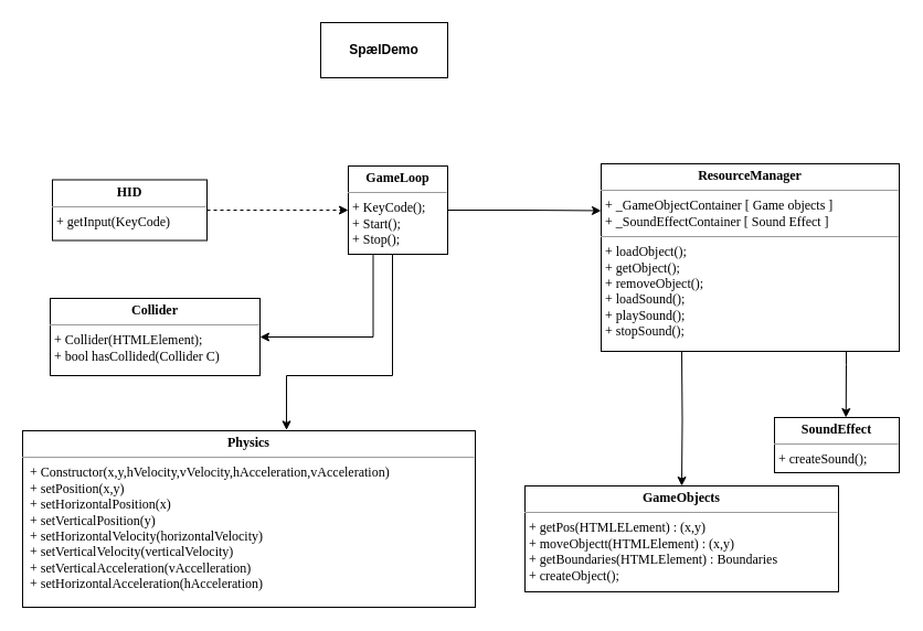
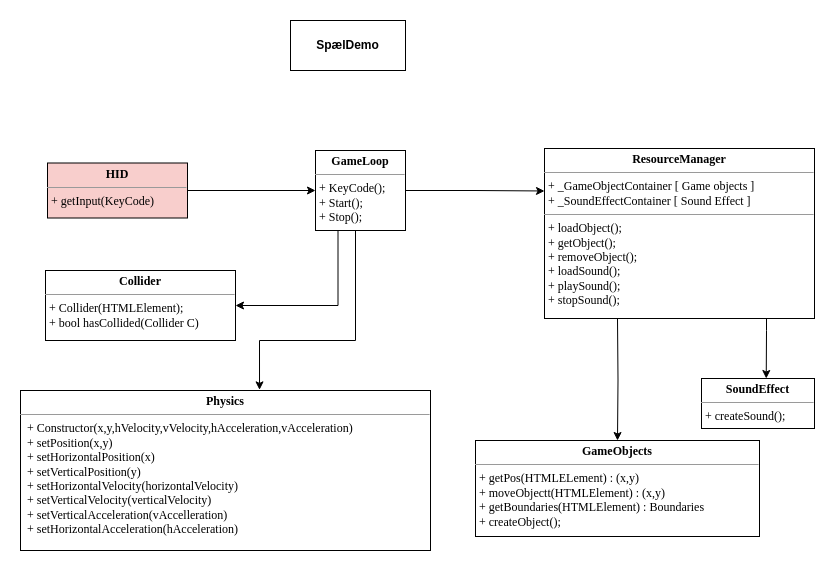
  <mxCell id="0" />
  <mxCell id="1" parent="0" />
  <mxCell id="2" style="edgeStyle=orthogonalEdgeStyle;rounded=0;orthogonalLoop=1;jettySize=auto;html=1;exitX=0.25;exitY=1;exitDx=0;exitDy=0;entryX=1;entryY=0.5;entryDx=0;entryDy=0;" parent="1" source="5" target="8" edge="1"><mxGeometry relative="1" as="geometry" /></mxCell>
  <mxCell id="3" style="edgeStyle=orthogonalEdgeStyle;rounded=0;orthogonalLoop=1;jettySize=auto;html=1;exitX=0.5;exitY=1;exitDx=0;exitDy=0;entryX=0.583;entryY=-0.004;entryDx=0;entryDy=0;entryPerimeter=0;" parent="1" source="5" target="9" edge="1"><mxGeometry relative="1" as="geometry"><Array as="points"><mxPoint x="355" y="230" /><mxPoint x="355" y="340" /><mxPoint x="259" y="340" /></Array></mxGeometry></mxCell>
  <mxCell id="4" style="edgeStyle=orthogonalEdgeStyle;rounded=0;orthogonalLoop=1;jettySize=auto;html=1;exitX=1;exitY=0.5;exitDx=0;exitDy=0;entryX=0;entryY=0.25;entryDx=0;entryDy=0;" parent="1" source="5" target="12" edge="1"><mxGeometry relative="1" as="geometry" /></mxCell>
  <mxCell id="5" value="&lt;p style=&quot;margin: 0px ; margin-top: 4px ; text-align: center&quot;&gt;&lt;b&gt;&lt;font face=&quot;Verdana&quot;&gt;GameLoop&lt;/font&gt;&lt;/b&gt;&lt;/p&gt;&lt;hr size=&quot;1&quot;&gt;&lt;p style=&quot;margin: 0px ; margin-left: 4px&quot;&gt;&lt;font face=&quot;Verdana&quot;&gt;+ KeyCode();&lt;br&gt;+ Start();&lt;/font&gt;&lt;/p&gt;&lt;p style=&quot;margin: 0px ; margin-left: 4px&quot;&gt;&lt;font face=&quot;Verdana&quot;&gt;+ Stop();&lt;/font&gt;&lt;/p&gt;" style="verticalAlign=top;align=left;overflow=fill;fontSize=12;fontFamily=Helvetica;html=1;" parent="1" vertex="1"><mxGeometry x="315" y="150" width="90" height="80" as="geometry" /></mxCell>
- <mxCell id="6" style="edgeStyle=orthogonalEdgeStyle;rounded=0;orthogonalLoop=1;jettySize=auto;html=1;exitX=1;exitY=0.5;exitDx=0;exitDy=0;dashed=1;" parent="1" source="7" target="5" edge="1"><mxGeometry relative="1" as="geometry" /></mxCell>
- <mxCell id="7" value="&lt;p style=&quot;margin: 0px ; margin-top: 4px ; text-align: center&quot;&gt;&lt;b&gt;&lt;font face=&quot;Verdana&quot;&gt;HID&lt;/font&gt;&lt;/b&gt;&lt;/p&gt;&lt;hr size=&quot;1&quot;&gt;&lt;p style=&quot;margin: 0px ; margin-left: 4px&quot;&gt;&lt;font face=&quot;Verdana&quot;&gt;+ getInput(KeyCode)&lt;/font&gt;&lt;br&gt;&lt;/p&gt;" style="verticalAlign=top;align=left;overflow=fill;fontSize=12;fontFamily=Helvetica;html=1;" parent="1" vertex="1"><mxGeometry x="47" y="162.5" width="140" height="55" as="geometry" /></mxCell>
+ <mxCell id="6" style="edgeStyle=orthogonalEdgeStyle;rounded=0;orthogonalLoop=1;jettySize=auto;html=1;exitX=1;exitY=0.5;exitDx=0;exitDy=0;" parent="1" source="7" target="5" edge="1"><mxGeometry relative="1" as="geometry" /></mxCell>
+ <mxCell id="7" value="&lt;p style=&quot;margin: 0px ; margin-top: 4px ; text-align: center&quot;&gt;&lt;b&gt;&lt;font face=&quot;Verdana&quot;&gt;HID&lt;/font&gt;&lt;/b&gt;&lt;/p&gt;&lt;hr size=&quot;1&quot;&gt;&lt;p style=&quot;margin: 0px ; margin-left: 4px&quot;&gt;&lt;font face=&quot;Verdana&quot;&gt;+ getInput(KeyCode)&lt;/font&gt;&lt;br&gt;&lt;/p&gt;" style="verticalAlign=top;align=left;overflow=fill;fontSize=12;fontFamily=Helvetica;html=1;fillColor=#f8cecc;" parent="1" vertex="1"><mxGeometry x="47" y="162.5" width="140" height="55" as="geometry" /></mxCell>
  <mxCell id="8" value="&lt;p style=&quot;margin: 0px ; margin-top: 4px ; text-align: center&quot;&gt;&lt;b&gt;&lt;font face=&quot;Verdana&quot;&gt;Collider&lt;/font&gt;&lt;/b&gt;&lt;/p&gt;&lt;hr size=&quot;1&quot;&gt;&lt;p style=&quot;margin: 0px ; margin-left: 4px&quot;&gt;&lt;font face=&quot;Verdana&quot;&gt;+ Collider(HTMLElement);&lt;/font&gt;&lt;/p&gt;&lt;p style=&quot;margin: 0px ; margin-left: 4px&quot;&gt;&lt;font face=&quot;Verdana&quot;&gt;+ bool hasCollided(Collider C)&lt;/font&gt;&lt;/p&gt;" style="verticalAlign=top;align=left;overflow=fill;fontSize=12;fontFamily=Helvetica;html=1;" parent="1" vertex="1"><mxGeometry x="45" y="270" width="190" height="70" as="geometry" /></mxCell>
  <mxCell id="9" value="&lt;p style=&quot;margin: 0px ; margin-top: 4px ; text-align: center&quot;&gt;&lt;b&gt;&lt;font face=&quot;Verdana&quot;&gt;Physics&lt;/font&gt;&lt;/b&gt;&lt;/p&gt;&lt;hr size=&quot;1&quot;&gt;&lt;p style=&quot;margin: 0px ; margin-left: 4px&quot;&gt;&lt;font face=&quot;Verdana&quot;&gt;&amp;nbsp;+ Constructor(x,y,hVelocity,vVelocity,hAcceleration,vAcceleration)&amp;nbsp;&lt;/font&gt;&lt;/p&gt;&lt;p style=&quot;margin: 0px ; margin-left: 4px&quot;&gt;&lt;font face=&quot;Verdana&quot;&gt;&amp;nbsp;+ setPosition(x,y)&lt;/font&gt;&lt;/p&gt;&lt;p style=&quot;margin: 0px ; margin-left: 4px&quot;&gt;&lt;font face=&quot;Verdana&quot;&gt;&amp;nbsp;+ setHorizontalPosition(x)&lt;/font&gt;&lt;/p&gt;&lt;p style=&quot;margin: 0px ; margin-left: 4px&quot;&gt;&lt;font face=&quot;Verdana&quot;&gt;&amp;nbsp;+ setVerticalPosition(y)&lt;/font&gt;&lt;/p&gt;&lt;p style=&quot;margin: 0px ; margin-left: 4px&quot;&gt;&lt;font face=&quot;Verdana&quot;&gt;&amp;nbsp;+ setHorizontalVelocity(horizontalVelocity)&lt;/font&gt;&lt;/p&gt;&lt;p style=&quot;margin: 0px ; margin-left: 4px&quot;&gt;&lt;font face=&quot;Verdana&quot;&gt;&amp;nbsp;+ setVerticalVelocity(verticalVelocity)&amp;nbsp;&lt;/font&gt;&lt;/p&gt;&lt;p style=&quot;margin: 0px ; margin-left: 4px&quot;&gt;&lt;font face=&quot;Verdana&quot;&gt;&amp;nbsp;+ setVerticalAcceleration(vAccelleration)&lt;/font&gt;&lt;/p&gt;&lt;p style=&quot;margin: 0px ; margin-left: 4px&quot;&gt;&lt;font face=&quot;Verdana&quot;&gt;&amp;nbsp;+ setHorizontalAcceleration(hAcceleration)&lt;/font&gt;&lt;/p&gt;" style="verticalAlign=top;align=left;overflow=fill;fontSize=12;fontFamily=Helvetica;html=1;" parent="1" vertex="1"><mxGeometry x="20" y="390" width="410" height="160" as="geometry" /></mxCell>
  <mxCell id="10" style="edgeStyle=orthogonalEdgeStyle;rounded=0;orthogonalLoop=1;jettySize=auto;html=1;entryX=0.573;entryY=0;entryDx=0;entryDy=0;entryPerimeter=0;" parent="1" source="12" target="15" edge="1"><mxGeometry relative="1" as="geometry"><Array as="points"><mxPoint x="766" y="330" /><mxPoint x="766" y="330" /></Array></mxGeometry></mxCell>
  <mxCell id="11" style="edgeStyle=orthogonalEdgeStyle;rounded=0;orthogonalLoop=1;jettySize=auto;html=1;entryX=0.5;entryY=0;entryDx=0;entryDy=0;" parent="1" target="14" edge="1"><mxGeometry relative="1" as="geometry"><mxPoint x="617" y="318" as="sourcePoint" /></mxGeometry></mxCell>
  <mxCell id="12" value="&lt;p style=&quot;margin: 0px ; margin-top: 4px ; text-align: center&quot;&gt;&lt;b&gt;&lt;font face=&quot;Verdana&quot;&gt;ResourceManager&lt;/font&gt;&lt;/b&gt;&lt;/p&gt;&lt;hr size=&quot;1&quot;&gt;&lt;p style=&quot;margin: 0px ; margin-left: 4px&quot;&gt;&lt;font face=&quot;Verdana&quot;&gt;+ _GameObjectContainer [ Game objects ]&lt;/font&gt;&lt;/p&gt;&lt;p style=&quot;margin: 0px ; margin-left: 4px&quot;&gt;&lt;font face=&quot;Verdana&quot;&gt;+ _SoundEffectContainer [ Sound Effect ]&lt;/font&gt;&lt;/p&gt;&lt;hr size=&quot;1&quot;&gt;&lt;p style=&quot;margin: 0px ; margin-left: 4px&quot;&gt;&lt;font face=&quot;Verdana&quot;&gt;+ loadObject();&lt;/font&gt;&lt;/p&gt;&lt;p style=&quot;margin: 0px ; margin-left: 4px&quot;&gt;&lt;font face=&quot;Verdana&quot;&gt;+ getObject();&lt;/font&gt;&lt;/p&gt;&lt;p style=&quot;margin: 0px ; margin-left: 4px&quot;&gt;&lt;font face=&quot;Verdana&quot;&gt;+ removeObject();&lt;/font&gt;&lt;/p&gt;&lt;p style=&quot;margin: 0px ; margin-left: 4px&quot;&gt;&lt;font face=&quot;Verdana&quot;&gt;+ loadSound();&lt;/font&gt;&lt;/p&gt;&lt;p style=&quot;margin: 0px ; margin-left: 4px&quot;&gt;&lt;font face=&quot;Verdana&quot;&gt;+ playSound();&lt;/font&gt;&lt;/p&gt;&lt;p style=&quot;margin: 0px ; margin-left: 4px&quot;&gt;&lt;font face=&quot;Verdana&quot;&gt;+ stopSound();&lt;/font&gt;&lt;/p&gt;" style="verticalAlign=top;align=left;overflow=fill;fontSize=12;fontFamily=Helvetica;html=1;" parent="1" vertex="1"><mxGeometry x="544" y="148" width="270" height="170" as="geometry" /></mxCell>
  <mxCell id="13" style="edgeStyle=orthogonalEdgeStyle;rounded=0;orthogonalLoop=1;jettySize=auto;html=1;exitX=0.5;exitY=1;exitDx=0;exitDy=0;" parent="1" source="5" target="5" edge="1"><mxGeometry relative="1" as="geometry" /></mxCell>
  <mxCell id="14" value="&lt;p style=&quot;margin: 0px ; margin-top: 4px ; text-align: center&quot;&gt;&lt;b&gt;&lt;font face=&quot;Verdana&quot;&gt;GameObjects&lt;/font&gt;&lt;/b&gt;&lt;/p&gt;&lt;hr size=&quot;1&quot;&gt;&lt;p style=&quot;margin: 0px ; margin-left: 4px&quot;&gt;&lt;font face=&quot;Verdana&quot;&gt;+ getPos(HTMLELement) : (x,y)&lt;/font&gt;&lt;/p&gt;&lt;p style=&quot;margin: 0px ; margin-left: 4px&quot;&gt;&lt;font face=&quot;Verdana&quot;&gt;+ moveObjectt(HTMLElement) : (x,y)&lt;/font&gt;&lt;/p&gt;&lt;p style=&quot;margin: 0px ; margin-left: 4px&quot;&gt;&lt;font face=&quot;Verdana&quot;&gt;+ getBoundaries(HTMLElement) : Boundaries&lt;/font&gt;&lt;/p&gt;&lt;p style=&quot;margin: 0px ; margin-left: 4px&quot;&gt;&lt;font face=&quot;Verdana&quot;&gt;+ createObject();&lt;/font&gt;&lt;/p&gt;" style="verticalAlign=top;align=left;overflow=fill;fontSize=12;fontFamily=Helvetica;html=1;" parent="1" vertex="1"><mxGeometry x="475" y="440" width="284" height="96" as="geometry" /></mxCell>
  <mxCell id="15" value="&lt;p style=&quot;margin: 0px ; margin-top: 4px ; text-align: center&quot;&gt;&lt;b&gt;&lt;font face=&quot;Verdana&quot;&gt;SoundEffect&lt;/font&gt;&lt;/b&gt;&lt;/p&gt;&lt;hr size=&quot;1&quot;&gt;&lt;p style=&quot;margin: 0px ; margin-left: 4px&quot;&gt;&lt;font face=&quot;Verdana&quot;&gt;+ createSound();&lt;/font&gt;&lt;/p&gt;" style="verticalAlign=top;align=left;overflow=fill;fontSize=12;fontFamily=Helvetica;html=1;" parent="1" vertex="1"><mxGeometry x="701" y="378" width="113" height="50" as="geometry" /></mxCell>
  <mxCell id="16" value="&lt;p style=&quot;margin: 0px ; margin-top: 4px ; text-align: center&quot;&gt;&lt;br&gt;&lt;b&gt;SpælDemo&lt;/b&gt;&lt;/p&gt;" style="verticalAlign=top;align=left;overflow=fill;fontSize=12;fontFamily=Helvetica;html=1;" parent="1" vertex="1"><mxGeometry x="290" y="20" width="115" height="50" as="geometry" /></mxCell>
